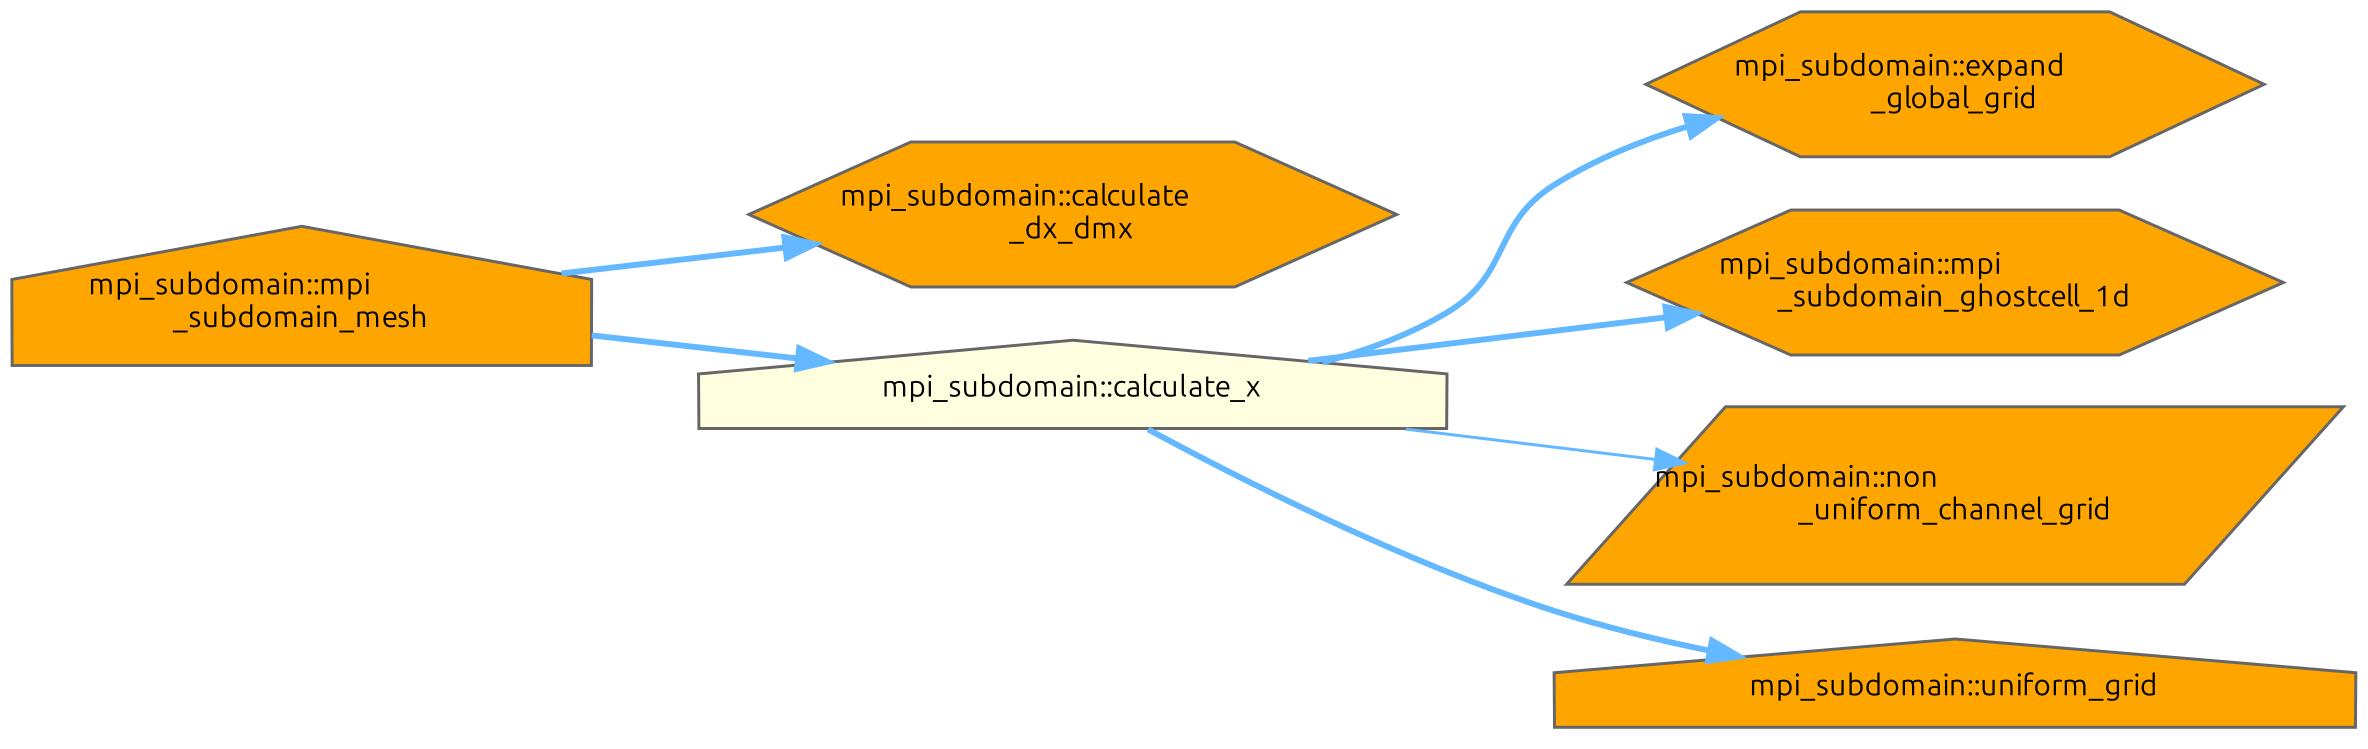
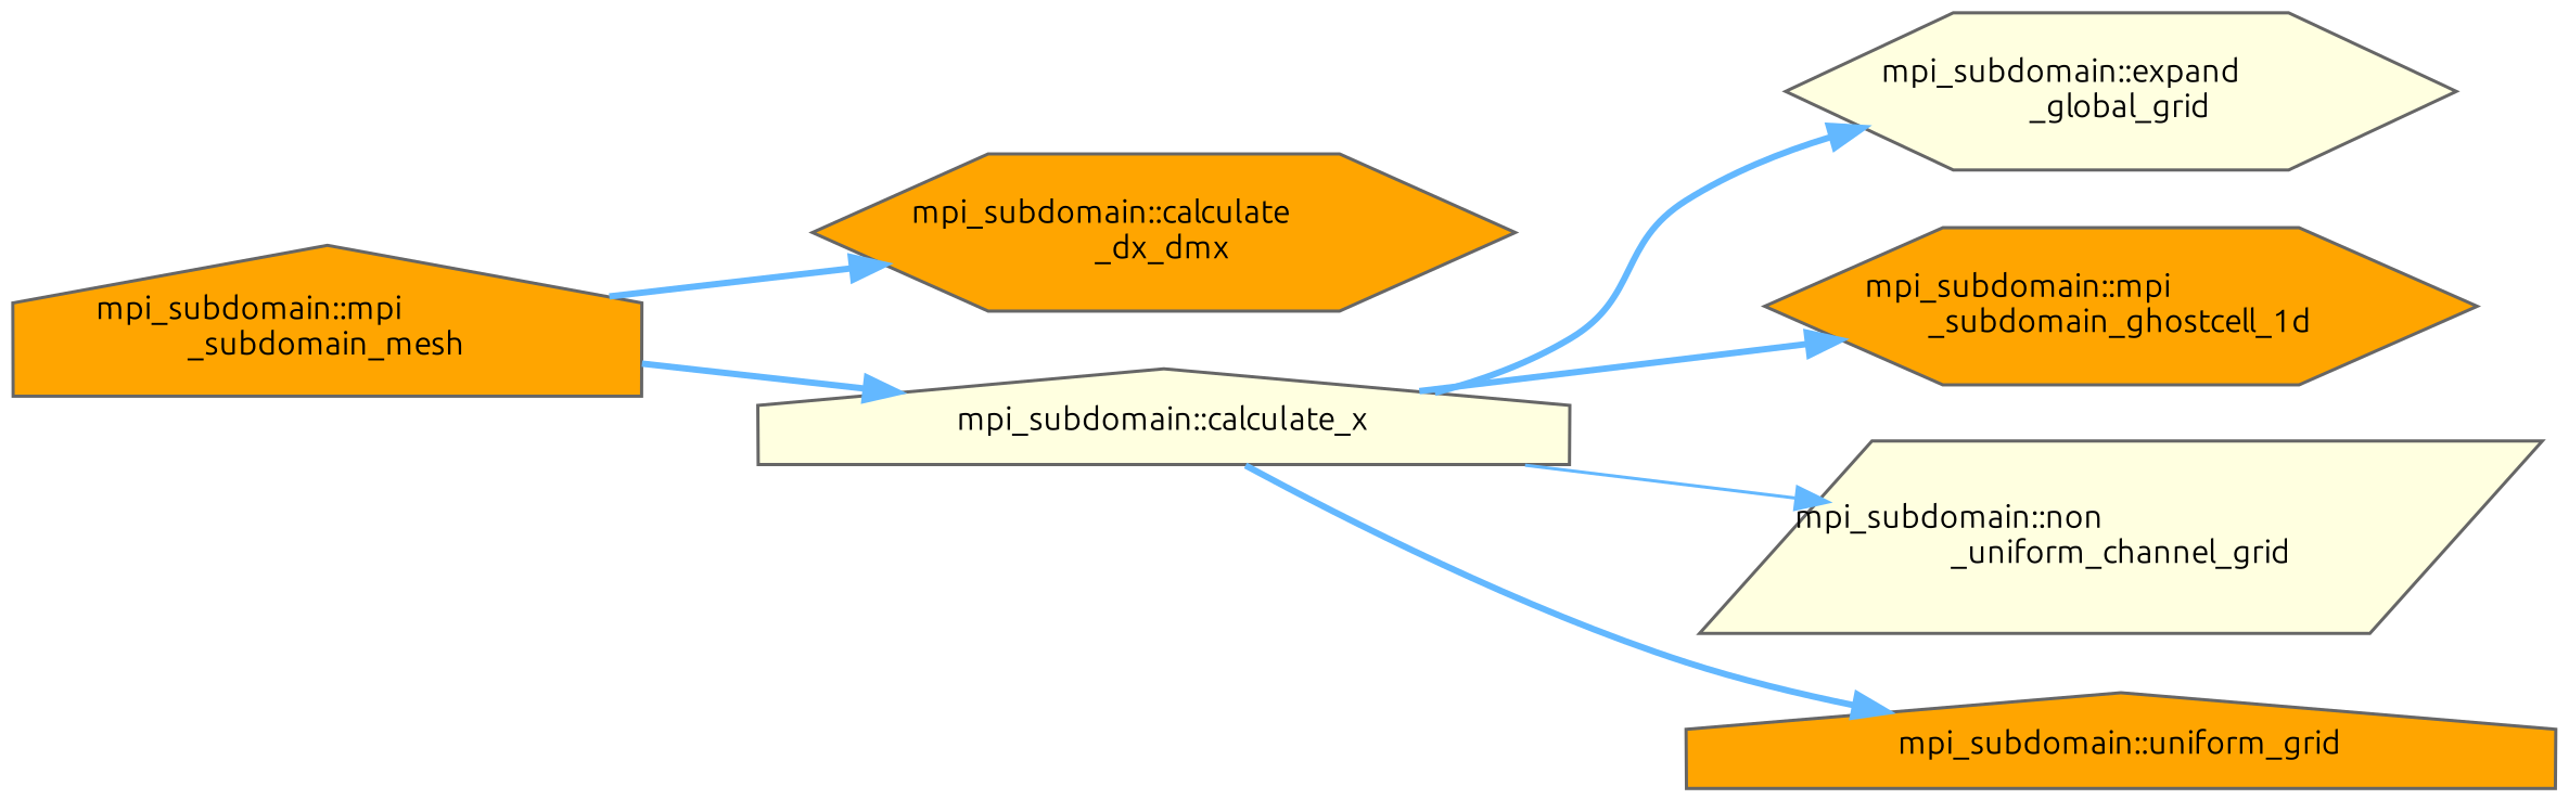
  digraph {
    fontname=Ubuntu
    rankdir=LR
    node [color=grey40 fillcolor=orange fontname=Ubuntu fontsize=10 shape=house style=filled]
    edge [color=steelblue1 fontname=Ubuntu fontsize=10 labelfontname=Helvetica labelfontsize=10 style=bold]
    n1 [color=gray40 fontcolor=black height=0.2 label="mpi_subdomain::mpi\l_subdomain_mesh" width=0.4]
    n2 [height=0.2 label="mpi_subdomain::calculate\l_dx_dmx" shape=hexagon width=0.4]
    n3 [fillcolor=lightyellow height=0.2 label="mpi_subdomain::calculate_x" width=0.4]
-   n4 [height=0.2 label="mpi_subdomain::expand\l_global_grid" shape=hexagon width=0.4]
+   n4 [fillcolor=lightyellow height=0.2 label="mpi_subdomain::expand\l_global_grid" shape=hexagon width=0.4]
    n5 [height=0.2 label="mpi_subdomain::mpi\l_subdomain_ghostcell_1d" shape=hexagon width=0.4]
-   n6 [height=0.2 label="mpi_subdomain::non\l_uniform_channel_grid" shape=parallelogram width=0.4]
+   n6 [fillcolor=lightyellow height=0.2 label="mpi_subdomain::non\l_uniform_channel_grid" shape=parallelogram width=0.4]
    n7 [height=0.2 label="mpi_subdomain::uniform_grid" width=0.4]
    n1 -> n2
    n1 -> n3
    n3 -> n4
    n3 -> n5
    n3 -> n6 [style=solid]
    n3 -> n7
  }
